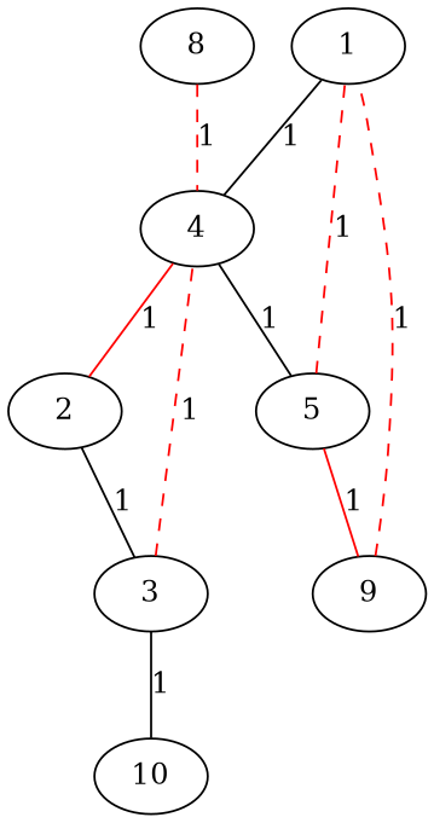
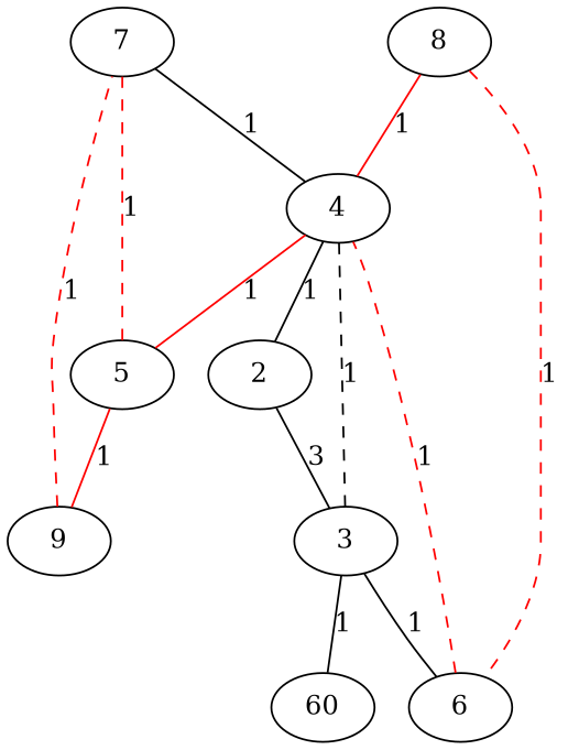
  graph {
    edge [color=red]
-   1
+   1 [label=7]
    4
    2
    5
    3
    9
-   10
+   6
+   10 [label=60]
    8
    1 -- 4 [label=1 color=""]
-   4 -- 2 [label=1]
-   4 -- 5 [label=1 color=""]
-   2 -- 3 [label=1 color=""]
+   4 -- 2 [label=1 color=""]
+   4 -- 5 [label=1]
+   2 -- 3 [label=3 color=""]
    5 -- 1 [label=1 style=dashed]
    5 -- 9 [label=1]
-   3 -- 4 [label=1 style=dashed]
+   3 -- 4 [color=black label=1 style=dashed]
+   3 -- 6 [label=1 color=""]
    3 -- 10 [label=1 color=""]
    9 -- 1 [label=1 style=dashed]
-   8 -- 4 [label=1 style=dashed]
+   6 -- 4 [label=1 style=dashed]
+   8 -- 4 [label=1 style=solid]
+   8 -- 6 [label=1 style=dashed]
  }
